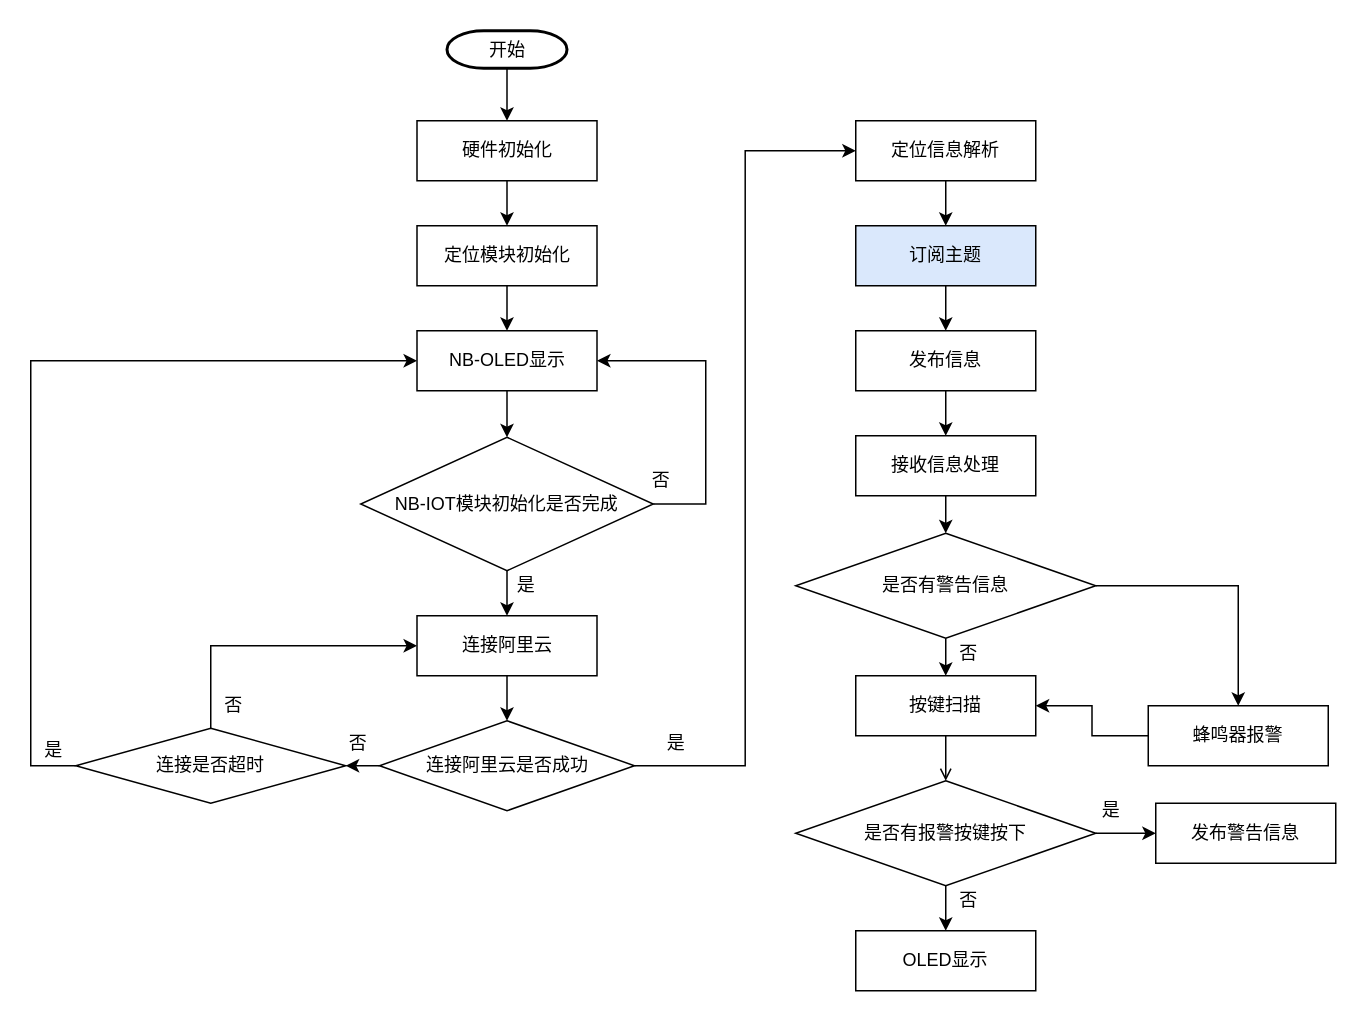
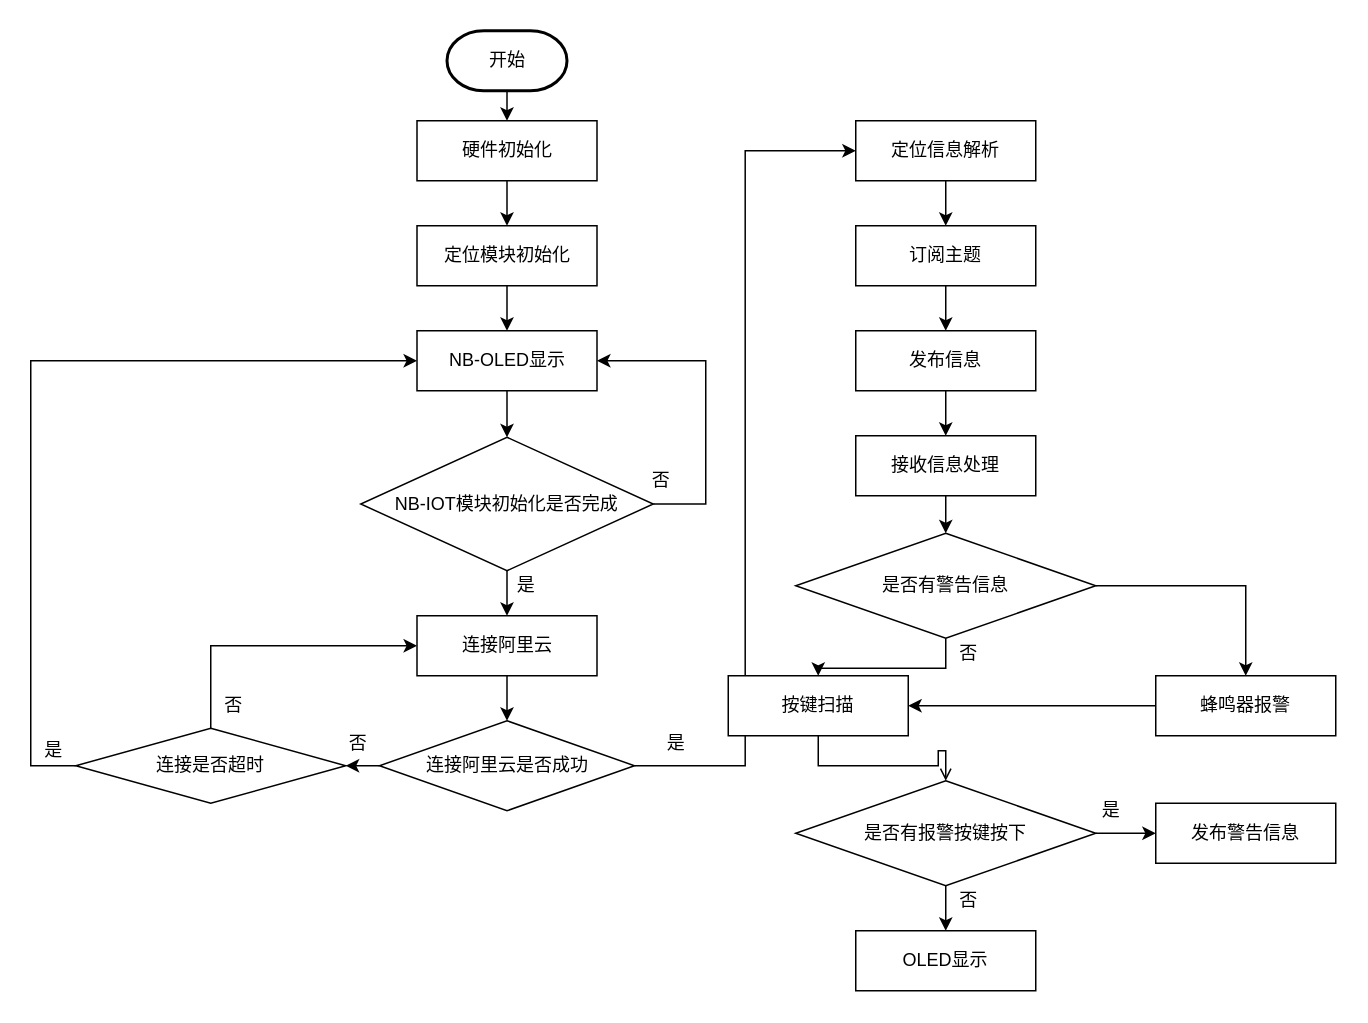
  <mxCell id="0" />
  <mxCell id="1" parent="0" />
  <mxCell id="2" style="edgeStyle=orthogonalEdgeStyle;rounded=0;orthogonalLoop=1;jettySize=auto;html=1;exitX=0.5;exitY=1;exitDx=0;exitDy=0;exitPerimeter=0;entryX=0.5;entryY=0;entryDx=0;entryDy=0;" edge="1" parent="1" source="3" target="5"><mxGeometry relative="1" as="geometry" /></mxCell>
- <mxCell id="3" value="&lt;font face=&quot;Verdana&quot;&gt;开始&lt;/font&gt;" style="strokeWidth=2;html=1;shape=mxgraph.flowchart.terminator;whiteSpace=wrap;" vertex="1" parent="1"><mxGeometry x="297.5" y="20" width="80" height="25" as="geometry" /></mxCell>
+ <mxCell id="3" value="&lt;font face=&quot;Verdana&quot;&gt;开始&lt;/font&gt;" style="strokeWidth=2;html=1;shape=mxgraph.flowchart.terminator;whiteSpace=wrap;" vertex="1" parent="1"><mxGeometry x="297.5" y="20" width="80" height="40" as="geometry" /></mxCell>
  <mxCell id="4" style="edgeStyle=orthogonalEdgeStyle;rounded=0;orthogonalLoop=1;jettySize=auto;html=1;exitX=0.5;exitY=1;exitDx=0;exitDy=0;entryX=0.5;entryY=0;entryDx=0;entryDy=0;" edge="1" parent="1" source="5" target="7"><mxGeometry relative="1" as="geometry" /></mxCell>
  <mxCell id="5" value="硬件初始化" style="rounded=0;whiteSpace=wrap;html=1;" vertex="1" parent="1"><mxGeometry x="277.5" y="80" width="120" height="40" as="geometry" /></mxCell>
  <mxCell id="6" style="edgeStyle=orthogonalEdgeStyle;rounded=0;orthogonalLoop=1;jettySize=auto;html=1;exitX=0.5;exitY=1;exitDx=0;exitDy=0;entryX=0.5;entryY=0;entryDx=0;entryDy=0;" edge="1" parent="1" source="7" target="9"><mxGeometry relative="1" as="geometry" /></mxCell>
  <mxCell id="7" value="定位模块初始化" style="rounded=0;whiteSpace=wrap;html=1;" vertex="1" parent="1"><mxGeometry x="277.5" y="150" width="120" height="40" as="geometry" /></mxCell>
  <mxCell id="8" style="edgeStyle=orthogonalEdgeStyle;rounded=0;orthogonalLoop=1;jettySize=auto;html=1;exitX=0.5;exitY=1;exitDx=0;exitDy=0;entryX=0.5;entryY=0;entryDx=0;entryDy=0;" edge="1" parent="1" source="9" target="12"><mxGeometry relative="1" as="geometry" /></mxCell>
  <mxCell id="9" value="NB-OLED显示" style="rounded=0;whiteSpace=wrap;html=1;" vertex="1" parent="1"><mxGeometry x="277.5" y="220" width="120" height="40" as="geometry" /></mxCell>
  <mxCell id="10" style="edgeStyle=orthogonalEdgeStyle;rounded=0;orthogonalLoop=1;jettySize=auto;html=1;exitX=0.5;exitY=1;exitDx=0;exitDy=0;entryX=0.5;entryY=0;entryDx=0;entryDy=0;" edge="1" parent="1" source="12" target="14"><mxGeometry relative="1" as="geometry" /></mxCell>
  <mxCell id="11" style="edgeStyle=orthogonalEdgeStyle;rounded=0;orthogonalLoop=1;jettySize=auto;html=1;exitX=1;exitY=0.5;exitDx=0;exitDy=0;entryX=1;entryY=0.5;entryDx=0;entryDy=0;" edge="1" parent="1" source="12" target="9"><mxGeometry relative="1" as="geometry"><Array as="points"><mxPoint x="470" y="336" /><mxPoint x="470" y="240" /></Array></mxGeometry></mxCell>
  <mxCell id="12" value="NB-IOT模块初始化是否完成" style="rhombus;whiteSpace=wrap;html=1;" vertex="1" parent="1"><mxGeometry x="240" y="291" width="195" height="89" as="geometry" /></mxCell>
  <mxCell id="13" style="edgeStyle=orthogonalEdgeStyle;rounded=0;orthogonalLoop=1;jettySize=auto;html=1;exitX=0.5;exitY=1;exitDx=0;exitDy=0;entryX=0.5;entryY=0;entryDx=0;entryDy=0;" edge="1" parent="1" source="14" target="17"><mxGeometry relative="1" as="geometry" /></mxCell>
  <mxCell id="14" value="连接阿里云" style="rounded=0;whiteSpace=wrap;html=1;" vertex="1" parent="1"><mxGeometry x="277.5" y="410" width="120" height="40" as="geometry" /></mxCell>
  <mxCell id="15" style="edgeStyle=orthogonalEdgeStyle;rounded=0;orthogonalLoop=1;jettySize=auto;html=1;exitX=1;exitY=0.5;exitDx=0;exitDy=0;entryX=0;entryY=0.5;entryDx=0;entryDy=0;" edge="1" parent="1" source="17" target="27"><mxGeometry relative="1" as="geometry" /></mxCell>
  <mxCell id="16" style="edgeStyle=orthogonalEdgeStyle;rounded=0;orthogonalLoop=1;jettySize=auto;html=1;exitX=0;exitY=0.5;exitDx=0;exitDy=0;" edge="1" parent="1" source="17" target="20"><mxGeometry relative="1" as="geometry" /></mxCell>
  <mxCell id="17" value="连接阿里云是否成功" style="rhombus;whiteSpace=wrap;html=1;" vertex="1" parent="1"><mxGeometry x="252.5" y="480" width="170" height="60" as="geometry" /></mxCell>
  <mxCell id="18" style="edgeStyle=orthogonalEdgeStyle;rounded=0;orthogonalLoop=1;jettySize=auto;html=1;exitX=0.5;exitY=0;exitDx=0;exitDy=0;entryX=0;entryY=0.5;entryDx=0;entryDy=0;" edge="1" parent="1" source="20" target="14"><mxGeometry relative="1" as="geometry" /></mxCell>
  <mxCell id="19" style="edgeStyle=orthogonalEdgeStyle;rounded=0;orthogonalLoop=1;jettySize=auto;html=1;exitX=0;exitY=0.5;exitDx=0;exitDy=0;entryX=0;entryY=0.5;entryDx=0;entryDy=0;" edge="1" parent="1" source="20" target="9"><mxGeometry relative="1" as="geometry"><Array as="points"><mxPoint x="20" y="510" /><mxPoint x="20" y="240" /></Array></mxGeometry></mxCell>
  <mxCell id="20" value="连接是否超时" style="rhombus;whiteSpace=wrap;html=1;" vertex="1" parent="1"><mxGeometry x="50" y="485" width="180" height="50" as="geometry" /></mxCell>
  <mxCell id="21" value="否" style="text;html=1;align=center;verticalAlign=middle;resizable=0;points=[];autosize=1;strokeColor=none;" vertex="1" parent="1"><mxGeometry x="425" y="310" width="30" height="20" as="geometry" /></mxCell>
  <mxCell id="22" value="是" style="text;html=1;align=center;verticalAlign=middle;resizable=0;points=[];autosize=1;strokeColor=none;" vertex="1" parent="1"><mxGeometry x="335" y="380" width="30" height="20" as="geometry" /></mxCell>
  <mxCell id="23" value="否" style="text;html=1;align=center;verticalAlign=middle;resizable=0;points=[];autosize=1;strokeColor=none;" vertex="1" parent="1"><mxGeometry x="222.5" y="485" width="30" height="20" as="geometry" /></mxCell>
  <mxCell id="24" value="否" style="text;html=1;align=center;verticalAlign=middle;resizable=0;points=[];autosize=1;strokeColor=none;" vertex="1" parent="1"><mxGeometry x="140" y="460" width="30" height="20" as="geometry" /></mxCell>
  <mxCell id="25" value="是" style="text;html=1;align=center;verticalAlign=middle;resizable=0;points=[];autosize=1;strokeColor=none;" vertex="1" parent="1"><mxGeometry x="20" y="490" width="30" height="20" as="geometry" /></mxCell>
  <mxCell id="26" style="edgeStyle=orthogonalEdgeStyle;rounded=0;orthogonalLoop=1;jettySize=auto;html=1;exitX=0.5;exitY=1;exitDx=0;exitDy=0;entryX=0.5;entryY=0;entryDx=0;entryDy=0;" edge="1" parent="1" source="27" target="29"><mxGeometry relative="1" as="geometry" /></mxCell>
  <mxCell id="27" value="定位信息解析" style="rounded=0;whiteSpace=wrap;html=1;" vertex="1" parent="1"><mxGeometry x="570" y="80" width="120" height="40" as="geometry" /></mxCell>
  <mxCell id="28" style="edgeStyle=orthogonalEdgeStyle;rounded=0;orthogonalLoop=1;jettySize=auto;html=1;exitX=0.5;exitY=1;exitDx=0;exitDy=0;entryX=0.5;entryY=0;entryDx=0;entryDy=0;" edge="1" parent="1" source="29" target="31"><mxGeometry relative="1" as="geometry" /></mxCell>
- <mxCell id="29" value="订阅主题" style="rounded=0;whiteSpace=wrap;html=1;fillColor=#dae8fc;" vertex="1" parent="1"><mxGeometry x="570" y="150" width="120" height="40" as="geometry" /></mxCell>
+ <mxCell id="29" value="订阅主题" style="rounded=0;whiteSpace=wrap;html=1;" vertex="1" parent="1"><mxGeometry x="570" y="150" width="120" height="40" as="geometry" /></mxCell>
  <mxCell id="30" style="edgeStyle=orthogonalEdgeStyle;rounded=0;orthogonalLoop=1;jettySize=auto;html=1;exitX=0.5;exitY=1;exitDx=0;exitDy=0;entryX=0.5;entryY=0;entryDx=0;entryDy=0;" edge="1" parent="1" source="31" target="33"><mxGeometry relative="1" as="geometry" /></mxCell>
  <mxCell id="31" value="发布信息" style="rounded=0;whiteSpace=wrap;html=1;" vertex="1" parent="1"><mxGeometry x="570" y="220" width="120" height="40" as="geometry" /></mxCell>
  <mxCell id="32" style="edgeStyle=orthogonalEdgeStyle;rounded=0;orthogonalLoop=1;jettySize=auto;html=1;exitX=0.5;exitY=1;exitDx=0;exitDy=0;entryX=0.5;entryY=0;entryDx=0;entryDy=0;" edge="1" parent="1" source="33" target="36"><mxGeometry relative="1" as="geometry" /></mxCell>
  <mxCell id="33" value="接收信息处理" style="rounded=0;whiteSpace=wrap;html=1;" vertex="1" parent="1"><mxGeometry x="570" y="290" width="120" height="40" as="geometry" /></mxCell>
  <mxCell id="34" style="edgeStyle=orthogonalEdgeStyle;rounded=0;orthogonalLoop=1;jettySize=auto;html=1;exitX=0.5;exitY=1;exitDx=0;exitDy=0;entryX=0.5;entryY=0;entryDx=0;entryDy=0;" edge="1" parent="1" source="36" target="38"><mxGeometry relative="1" as="geometry" /></mxCell>
  <mxCell id="35" style="edgeStyle=orthogonalEdgeStyle;rounded=0;orthogonalLoop=1;jettySize=auto;html=1;exitX=1;exitY=0.5;exitDx=0;exitDy=0;entryX=0.5;entryY=0;entryDx=0;entryDy=0;" edge="1" parent="1" source="36" target="48"><mxGeometry relative="1" as="geometry" /></mxCell>
  <mxCell id="36" value="是否有警告信息" style="rhombus;whiteSpace=wrap;html=1;" vertex="1" parent="1"><mxGeometry x="530" y="355" width="200" height="70" as="geometry" /></mxCell>
  <mxCell id="37" style="edgeStyle=orthogonalEdgeStyle;rounded=0;orthogonalLoop=1;jettySize=auto;html=1;exitX=0.5;exitY=1;exitDx=0;exitDy=0;endArrow=open;" edge="1" parent="1" source="38" target="42"><mxGeometry relative="1" as="geometry" /></mxCell>
- <mxCell id="38" value="按键扫描" style="rounded=0;whiteSpace=wrap;html=1;" vertex="1" parent="1"><mxGeometry x="570" y="450" width="120" height="40" as="geometry" /></mxCell>
+ <mxCell id="38" value="按键扫描" style="rounded=0;whiteSpace=wrap;html=1;" vertex="1" parent="1"><mxGeometry x="485" y="450" width="120" height="40" as="geometry" /></mxCell>
  <mxCell id="39" value="否" style="text;html=1;align=center;verticalAlign=middle;resizable=0;points=[];autosize=1;strokeColor=none;" vertex="1" parent="1"><mxGeometry x="630" y="425" width="30" height="20" as="geometry" /></mxCell>
  <mxCell id="40" style="edgeStyle=orthogonalEdgeStyle;rounded=0;orthogonalLoop=1;jettySize=auto;html=1;exitX=0.5;exitY=1;exitDx=0;exitDy=0;entryX=0.5;entryY=0;entryDx=0;entryDy=0;" edge="1" parent="1" source="42" target="43"><mxGeometry relative="1" as="geometry" /></mxCell>
  <mxCell id="41" style="edgeStyle=orthogonalEdgeStyle;rounded=0;orthogonalLoop=1;jettySize=auto;html=1;exitX=1;exitY=0.5;exitDx=0;exitDy=0;" edge="1" parent="1" source="42" target="44"><mxGeometry relative="1" as="geometry" /></mxCell>
  <mxCell id="42" value="是否有报警按键按下" style="rhombus;whiteSpace=wrap;html=1;" vertex="1" parent="1"><mxGeometry x="530" y="520" width="200" height="70" as="geometry" /></mxCell>
  <mxCell id="43" value="OLED显示" style="rounded=0;whiteSpace=wrap;html=1;" vertex="1" parent="1"><mxGeometry x="570" y="620" width="120" height="40" as="geometry" /></mxCell>
  <mxCell id="44" value="发布警告信息" style="rounded=0;whiteSpace=wrap;html=1;" vertex="1" parent="1"><mxGeometry x="770" y="535" width="120" height="40" as="geometry" /></mxCell>
  <mxCell id="45" value="是" style="text;html=1;align=center;verticalAlign=middle;resizable=0;points=[];autosize=1;strokeColor=none;" vertex="1" parent="1"><mxGeometry x="725" y="530" width="30" height="20" as="geometry" /></mxCell>
  <mxCell id="46" value="否" style="text;html=1;align=center;verticalAlign=middle;resizable=0;points=[];autosize=1;strokeColor=none;" vertex="1" parent="1"><mxGeometry x="630" y="590" width="30" height="20" as="geometry" /></mxCell>
  <mxCell id="47" style="edgeStyle=orthogonalEdgeStyle;rounded=0;orthogonalLoop=1;jettySize=auto;html=1;exitX=0;exitY=0.5;exitDx=0;exitDy=0;entryX=1;entryY=0.5;entryDx=0;entryDy=0;" edge="1" parent="1" source="48" target="38"><mxGeometry relative="1" as="geometry" /></mxCell>
- <mxCell id="48" value="蜂鸣器报警" style="rounded=0;whiteSpace=wrap;html=1;" vertex="1" parent="1"><mxGeometry x="765" y="470" width="120" height="40" as="geometry" /></mxCell>
+ <mxCell id="48" value="蜂鸣器报警" style="rounded=0;whiteSpace=wrap;html=1;" vertex="1" parent="1"><mxGeometry x="770" y="450" width="120" height="40" as="geometry" /></mxCell>
  <mxCell id="49" value="是" style="text;html=1;align=center;verticalAlign=middle;resizable=0;points=[];autosize=1;strokeColor=none;" vertex="1" parent="1"><mxGeometry x="435" y="485" width="30" height="20" as="geometry" /></mxCell>
